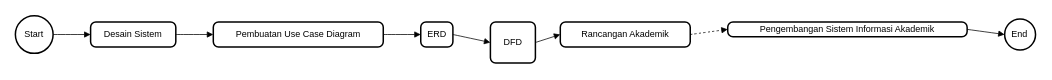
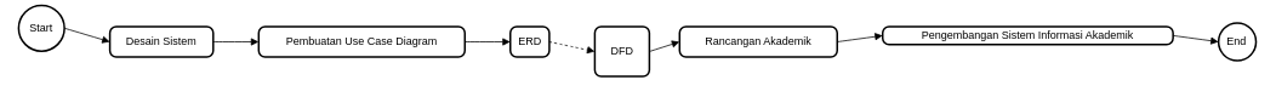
  <mxCell id="0" />
  <mxCell id="1" parent="0" />
- <mxCell id="2" value="Start" style="ellipse;aspect=fixed;strokeWidth=2;whiteSpace=wrap;" vertex="1" parent="1"><mxGeometry width="50.331" height="50.331" as="geometry" x="20" y="20" /></mxCell>
+ <mxCell id="2" value="Start" style="ellipse;aspect=fixed;strokeWidth=2;whiteSpace=wrap;" vertex="1" parent="1"><mxGeometry x="20" y="5" width="50.331" height="50.331" as="geometry" /></mxCell>
  <mxCell id="3" value="Desain Sistem" style="rounded=1;absoluteArcSize=1;arcSize=14;whiteSpace=wrap;strokeWidth=2;" vertex="1" parent="1"><mxGeometry x="120.331" y="28.332" width="113.635" height="33.667" as="geometry" /></mxCell>
  <mxCell id="4" value="Pembuatan Use Case Diagram" style="rounded=1;absoluteArcSize=1;arcSize=14;whiteSpace=wrap;strokeWidth=2;" vertex="1" parent="1"><mxGeometry x="283.966" y="28.332" width="226.677" height="33.667" as="geometry" /></mxCell>
  <mxCell id="5" value="ERD" style="rounded=1;absoluteArcSize=1;arcSize=14;whiteSpace=wrap;strokeWidth=2;" vertex="1" parent="1"><mxGeometry x="560.643" y="28.332" width="42.883" height="33.667" as="geometry" /></mxCell>
  <mxCell id="6" value="DFD" style="rounded=1;absoluteArcSize=1;arcSize=14;whiteSpace=wrap;strokeWidth=2;" vertex="1" parent="1"><mxGeometry x="653.526" y="28.332" width="60" height="55" as="geometry" /></mxCell>
  <mxCell id="7" value="Rancangan Akademik" style="rounded=1;absoluteArcSize=1;arcSize=14;whiteSpace=wrap;strokeWidth=2;" vertex="1" parent="1"><mxGeometry x="746.737" y="28.332" width="173.302" height="33.667" as="geometry" /></mxCell>
  <mxCell id="8" value="Pengembangan Sistem Informasi Akademik" style="rounded=1;absoluteArcSize=1;arcSize=14;whiteSpace=wrap;strokeWidth=2;" vertex="1" parent="1"><mxGeometry x="970.039" y="28.332" width="319.292" height="20" as="geometry" /></mxCell>
  <mxCell id="9" value="End" style="ellipse;aspect=fixed;strokeWidth=2;whiteSpace=wrap;" vertex="1" parent="1"><mxGeometry x="1339.331" y="24.551" width="41.229" height="41.229" as="geometry" /></mxCell>
  <mxCell id="10" value="" style="curved=1;startArrow=none;endArrow=block;exitX=1;exitY=0.5;entryX=0;entryY=0.5;" edge="1" parent="1" source="2" target="3"><mxGeometry relative="1" as="geometry"><Array as="points" /></mxGeometry></mxCell>
  <mxCell id="11" value="" style="curved=1;startArrow=none;endArrow=block;exitX=1;exitY=0.5;entryX=0;entryY=0.5;" edge="1" parent="1" source="3" target="4"><mxGeometry relative="1" as="geometry"><Array as="points" /></mxGeometry></mxCell>
  <mxCell id="12" value="" style="curved=1;startArrow=none;endArrow=block;exitX=1;exitY=0.5;entryX=0;entryY=0.5;" edge="1" parent="1" source="4" target="5"><mxGeometry relative="1" as="geometry"><Array as="points" /></mxGeometry></mxCell>
- <mxCell id="13" value="" style="curved=1;startArrow=none;endArrow=block;exitX=1;exitY=0.5;entryX=0;entryY=0.5;" edge="1" parent="1" source="5" target="6"><mxGeometry relative="1" as="geometry"><Array as="points" /></mxGeometry></mxCell>
+ <mxCell id="13" value="" style="curved=1;startArrow=none;endArrow=block;exitX=1;exitY=0.5;entryX=0;entryY=0.5;dashed=1;" edge="1" parent="1" source="5" target="6"><mxGeometry relative="1" as="geometry"><Array as="points" /></mxGeometry></mxCell>
  <mxCell id="14" value="" style="curved=1;startArrow=none;endArrow=block;exitX=1;exitY=0.5;entryX=0;entryY=0.5;" edge="1" parent="1" source="6" target="7"><mxGeometry relative="1" as="geometry"><Array as="points" /></mxGeometry></mxCell>
- <mxCell id="15" value="" style="curved=1;startArrow=none;endArrow=block;exitX=1;exitY=0.5;entryX=0;entryY=0.5;dashed=1;" edge="1" parent="1" source="7" target="8"><mxGeometry relative="1" as="geometry"><Array as="points" /></mxGeometry></mxCell>
+ <mxCell id="15" value="" style="curved=1;startArrow=none;endArrow=block;exitX=1;exitY=0.5;entryX=0;entryY=0.5;" edge="1" parent="1" source="7" target="8"><mxGeometry relative="1" as="geometry"><Array as="points" /></mxGeometry></mxCell>
  <mxCell id="16" value="" style="curved=1;startArrow=none;endArrow=block;exitX=1;exitY=0.5;entryX=0;entryY=0.5;" edge="1" parent="1" source="8" target="9"><mxGeometry relative="1" as="geometry"><Array as="points" /></mxGeometry></mxCell>
